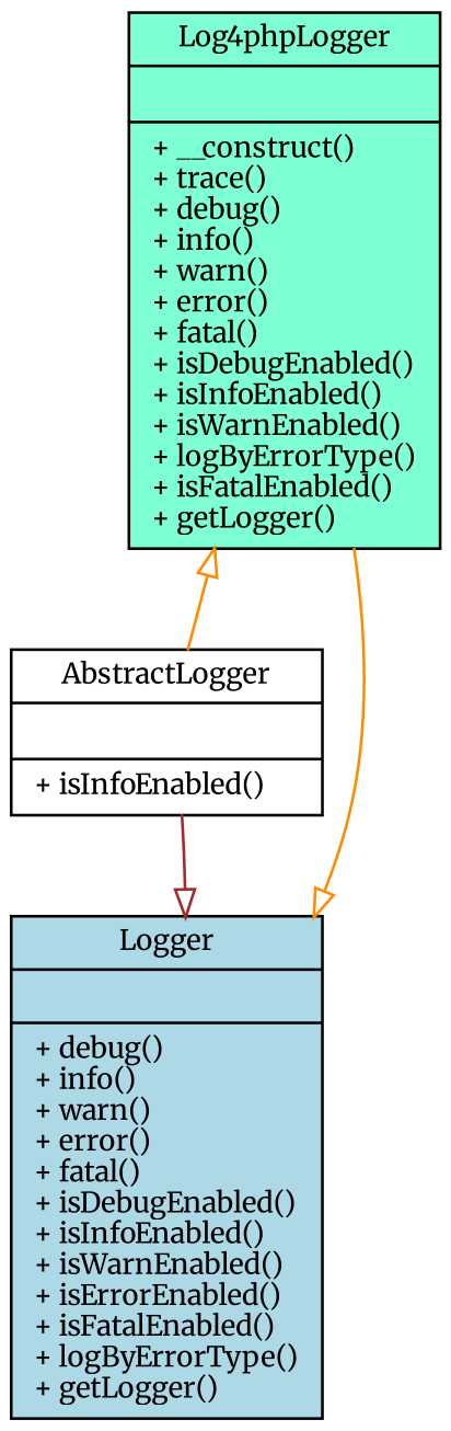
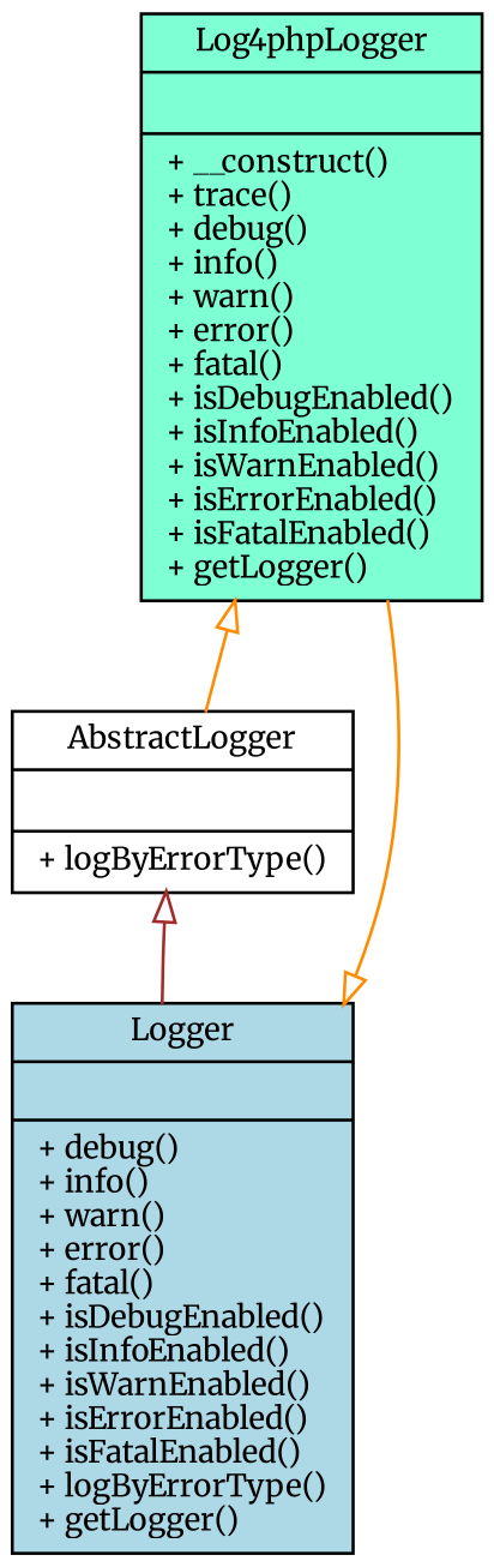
  digraph {
    fontname=Merriweather
    node [color=black fontname=Merriweather fontsize=10 shape=record style=filled]
    edge [arrowtail=onormal color=darkorange dir=back fontname=Merriweather fontsize=10 labelfontname=Helvetica labelfontsize=10 style=solid]
-   n1 [fillcolor=aquamarine fontcolor=black height=0.2 label="{Log4phpLogger\n||+ __construct()\l+ trace()\l+ debug()\l+ info()\l+ warn()\l+ error()\l+ fatal()\l+ isDebugEnabled()\l+ isInfoEnabled()\l+ isWarnEnabled()\l+ logByErrorType()\l+ isFatalEnabled()\l+ getLogger()\l}" width=0.4]
-   n2 [fillcolor=white height=0.2 label="{AbstractLogger\n||+ isInfoEnabled()\l}" width=0.4]
+   n1 [fillcolor=aquamarine fontcolor=black height=0.2 label="{Log4phpLogger\n||+ __construct()\l+ trace()\l+ debug()\l+ info()\l+ warn()\l+ error()\l+ fatal()\l+ isDebugEnabled()\l+ isInfoEnabled()\l+ isWarnEnabled()\l+ isErrorEnabled()\l+ isFatalEnabled()\l+ getLogger()\l}" width=0.4]
+   n2 [fillcolor=white height=0.2 label="{AbstractLogger\n||+ logByErrorType()\l}" width=0.4]
    n3 [fillcolor=lightblue height=0.2 label="{Logger\n||+ debug()\l+ info()\l+ warn()\l+ error()\l+ fatal()\l+ isDebugEnabled()\l+ isInfoEnabled()\l+ isWarnEnabled()\l+ isErrorEnabled()\l+ isFatalEnabled()\l+ logByErrorType()\l+ getLogger()\l}" width=0.4]
    n1 -> n2
    n3 -> n1
-   n3 -> n2 [color=brown]
+   n2 -> n3 [color=brown]
  }
